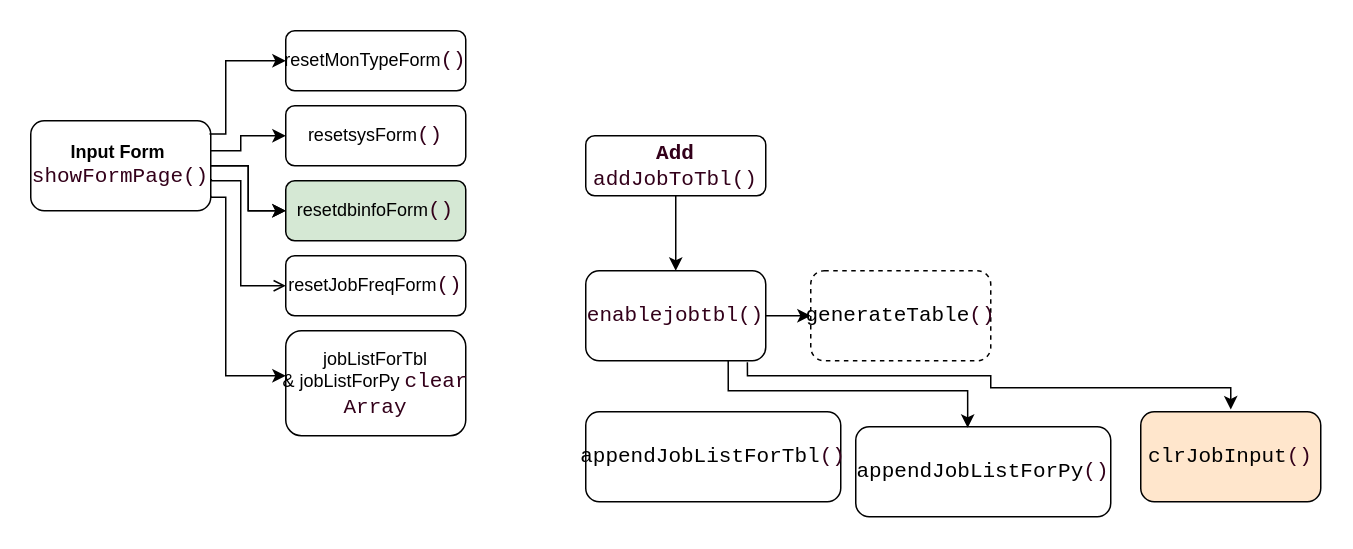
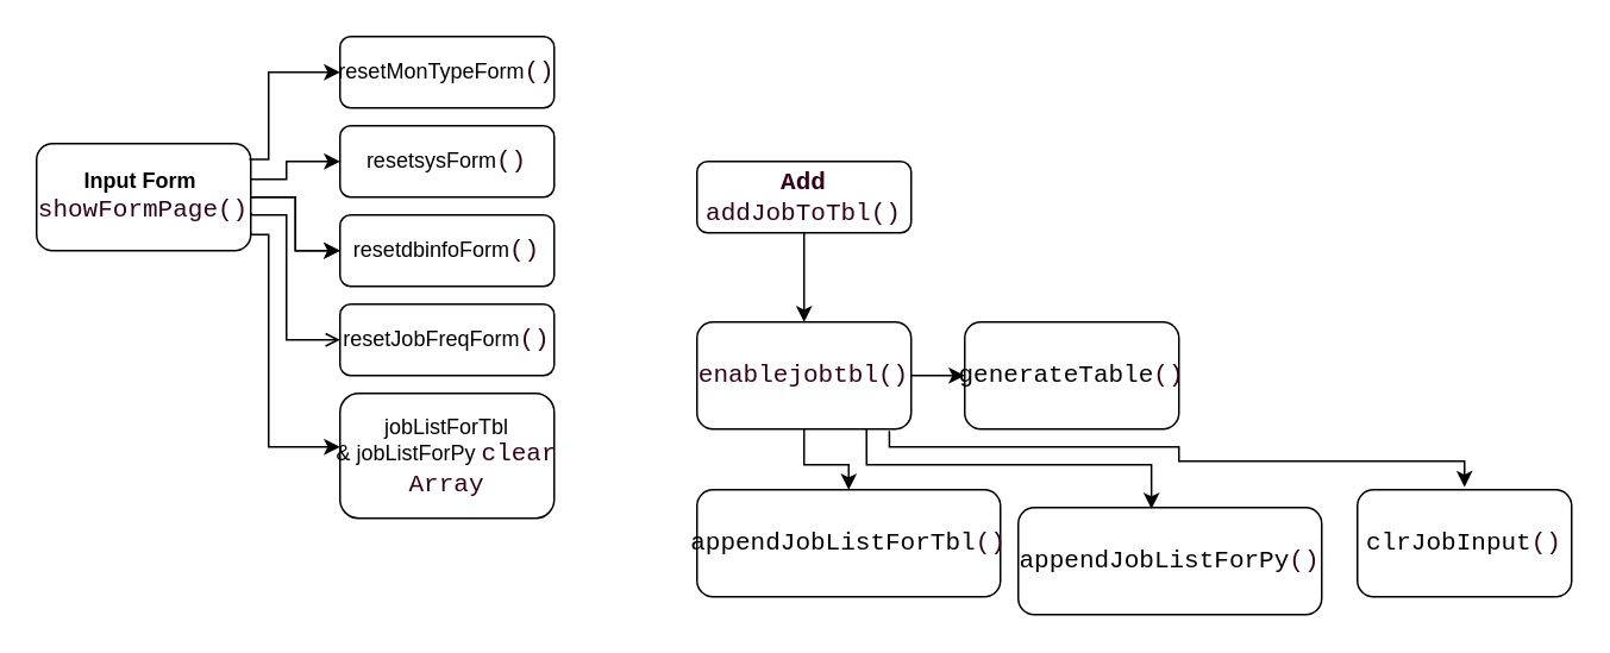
  <mxCell id="0" />
  <mxCell id="1" parent="0" />
  <mxCell id="2" value="" style="edgeStyle=orthogonalEdgeStyle;rounded=0;orthogonalLoop=1;jettySize=auto;html=1;" edge="1" parent="1" source="3" target="6"><mxGeometry relative="1" as="geometry" /></mxCell>
  <mxCell id="3" value="&lt;span style=&quot;font-family: Consolas, &amp;quot;Courier New&amp;quot;, monospace; font-size: 14px;&quot;&gt;&lt;font color=&quot;#33001a&quot;&gt;&lt;b&gt;Add&lt;/b&gt;&lt;br&gt;addJobToTbl()&lt;/font&gt;&lt;/span&gt;" style="rounded=1;whiteSpace=wrap;html=1;fontSize=12;glass=0;strokeWidth=1;shadow=0;" parent="1" vertex="1"><mxGeometry x="390" y="90" width="120" height="40" as="geometry" /></mxCell>
+ <mxCell id="4" value="" style="edgeStyle=orthogonalEdgeStyle;rounded=0;orthogonalLoop=1;jettySize=auto;html=1;" edge="1" parent="1" source="6" target="19"><mxGeometry relative="1" as="geometry"><Array as="points"><mxPoint x="450" y="260" /><mxPoint x="475" y="260" /></Array></mxGeometry></mxCell>
  <mxCell id="5" value="" style="edgeStyle=orthogonalEdgeStyle;rounded=0;orthogonalLoop=1;jettySize=auto;html=1;" edge="1" parent="1" source="6" target="22"><mxGeometry relative="1" as="geometry" /></mxCell>
  <mxCell id="6" value="&lt;div style=&quot;font-family: Consolas, &amp;quot;Courier New&amp;quot;, monospace; font-size: 14px; line-height: 19px;&quot;&gt;&lt;font color=&quot;#33001a&quot;&gt;enablejobtbl()&lt;/font&gt;&lt;/div&gt;" style="rounded=1;whiteSpace=wrap;html=1;" parent="1" vertex="1"><mxGeometry x="390" y="180" width="120" height="60" as="geometry" /></mxCell>
  <mxCell id="7" value="" style="edgeStyle=orthogonalEdgeStyle;rounded=0;orthogonalLoop=1;jettySize=auto;html=1;" edge="1" parent="1" source="9" target="12"><mxGeometry relative="1" as="geometry" /></mxCell>
  <mxCell id="8" value="" style="edgeStyle=orthogonalEdgeStyle;rounded=0;orthogonalLoop=1;jettySize=auto;html=1;" edge="1" parent="1" source="9" target="12"><mxGeometry relative="1" as="geometry" /></mxCell>
  <mxCell id="9" value="&lt;b&gt;Input Form&amp;nbsp;&lt;br&gt;&lt;/b&gt;&lt;div style=&quot;font-family: Consolas, &amp;quot;Courier New&amp;quot;, monospace; font-size: 14px; line-height: 19px;&quot;&gt;&lt;font color=&quot;#33001a&quot;&gt;showFormPage()&lt;/font&gt;&lt;/div&gt;" style="rounded=1;whiteSpace=wrap;html=1;" vertex="1" parent="1"><mxGeometry x="20" y="80" width="120" height="60" as="geometry" /></mxCell>
  <mxCell id="10" value="resetMonTypeForm&lt;span style=&quot;font-family: Consolas, &amp;quot;Courier New&amp;quot;, monospace; font-size: 14px;&quot;&gt;&lt;font color=&quot;#33001a&quot;&gt;()&lt;/font&gt;&lt;/span&gt;" style="rounded=1;whiteSpace=wrap;html=1;fontSize=12;glass=0;strokeWidth=1;shadow=0;" vertex="1" parent="1"><mxGeometry x="190" y="20" width="120" height="40" as="geometry" /></mxCell>
  <mxCell id="11" value="resetsysForm&lt;span style=&quot;font-family: Consolas, &amp;quot;Courier New&amp;quot;, monospace; font-size: 14px;&quot;&gt;&lt;font color=&quot;#33001a&quot;&gt;()&lt;/font&gt;&lt;/span&gt;" style="rounded=1;whiteSpace=wrap;html=1;fontSize=12;glass=0;strokeWidth=1;shadow=0;" vertex="1" parent="1"><mxGeometry x="190" y="70" width="120" height="40" as="geometry" /></mxCell>
- <mxCell id="12" value="resetdbinfoForm&lt;span style=&quot;font-family: Consolas, &amp;quot;Courier New&amp;quot;, monospace; font-size: 14px;&quot;&gt;&lt;font color=&quot;#33001a&quot;&gt;()&lt;/font&gt;&lt;/span&gt;" style="rounded=1;whiteSpace=wrap;html=1;fontSize=12;glass=0;strokeWidth=1;shadow=0;fillColor=#d5e8d4;" vertex="1" parent="1"><mxGeometry x="190" y="120" width="120" height="40" as="geometry" /></mxCell>
+ <mxCell id="12" value="resetdbinfoForm&lt;span style=&quot;font-family: Consolas, &amp;quot;Courier New&amp;quot;, monospace; font-size: 14px;&quot;&gt;&lt;font color=&quot;#33001a&quot;&gt;()&lt;/font&gt;&lt;/span&gt;" style="rounded=1;whiteSpace=wrap;html=1;fontSize=12;glass=0;strokeWidth=1;shadow=0;" vertex="1" parent="1"><mxGeometry x="190" y="120" width="120" height="40" as="geometry" /></mxCell>
  <mxCell id="13" value="resetJobFreqForm&lt;span style=&quot;font-family: Consolas, &amp;quot;Courier New&amp;quot;, monospace; font-size: 14px;&quot;&gt;&lt;font color=&quot;#33001a&quot;&gt;()&lt;/font&gt;&lt;/span&gt;" style="rounded=1;whiteSpace=wrap;html=1;fontSize=12;glass=0;strokeWidth=1;shadow=0;" vertex="1" parent="1"><mxGeometry x="190" y="170" width="120" height="40" as="geometry" /></mxCell>
  <mxCell id="14" value="jobListForTbl &amp;amp;&amp;nbsp;jobListForPy&amp;nbsp;&lt;span style=&quot;color: rgb(51, 0, 26); font-family: Consolas, &amp;quot;Courier New&amp;quot;, monospace; font-size: 14px; background-color: initial;&quot;&gt;clear Array&lt;/span&gt;" style="rounded=1;whiteSpace=wrap;html=1;fontSize=12;glass=0;strokeWidth=1;shadow=0;" vertex="1" parent="1"><mxGeometry x="190" y="220" width="120" height="70" as="geometry" /></mxCell>
  <mxCell id="15" value="" style="edgeStyle=orthogonalEdgeStyle;rounded=0;orthogonalLoop=1;jettySize=auto;html=1;entryX=0;entryY=0.5;entryDx=0;entryDy=0;exitX=1.003;exitY=0.647;exitDx=0;exitDy=0;exitPerimeter=0;endArrow=open;" edge="1" parent="1" source="9" target="13"><mxGeometry relative="1" as="geometry"><mxPoint x="150" y="120" as="sourcePoint" /><mxPoint x="150" y="200" as="targetPoint" /><Array as="points"><mxPoint x="140" y="120" /><mxPoint x="160" y="120" /><mxPoint x="160" y="190" /></Array></mxGeometry></mxCell>
  <mxCell id="16" value="" style="edgeStyle=orthogonalEdgeStyle;rounded=0;orthogonalLoop=1;jettySize=auto;html=1;exitX=1.003;exitY=0.647;exitDx=0;exitDy=0;exitPerimeter=0;" edge="1" parent="1"><mxGeometry relative="1" as="geometry"><mxPoint x="140" y="130" as="sourcePoint" /><mxPoint x="190" y="250" as="targetPoint" /><Array as="points"><mxPoint x="140" y="131" /><mxPoint x="150" y="131" /><mxPoint x="150" y="250" /><mxPoint x="190" y="250" /></Array></mxGeometry></mxCell>
  <mxCell id="17" value="" style="edgeStyle=orthogonalEdgeStyle;rounded=0;orthogonalLoop=1;jettySize=auto;html=1;entryX=0;entryY=0.5;entryDx=0;entryDy=0;" edge="1" parent="1"><mxGeometry relative="1" as="geometry"><mxPoint x="140" y="100" as="sourcePoint" /><mxPoint x="190" y="90" as="targetPoint" /><Array as="points"><mxPoint x="140" y="100" /><mxPoint x="160" y="100" /><mxPoint x="160" y="90" /></Array></mxGeometry></mxCell>
  <mxCell id="18" value="" style="edgeStyle=orthogonalEdgeStyle;rounded=0;orthogonalLoop=1;jettySize=auto;html=1;entryX=0;entryY=0.5;entryDx=0;entryDy=0;exitX=0.993;exitY=0.147;exitDx=0;exitDy=0;exitPerimeter=0;" edge="1" parent="1" source="9"><mxGeometry relative="1" as="geometry"><mxPoint x="150" y="90" as="sourcePoint" /><mxPoint x="190" y="40" as="targetPoint" /><Array as="points"><mxPoint x="150" y="89" /><mxPoint x="150" y="40" /></Array></mxGeometry></mxCell>
  <mxCell id="19" value="&lt;div style=&quot;font-family: Consolas, &amp;quot;Courier New&amp;quot;, monospace; font-size: 14px; line-height: 19px;&quot;&gt;appendJobListForTbl&lt;font color=&quot;#33001a&quot;&gt;()&lt;/font&gt;&lt;/div&gt;" style="rounded=1;whiteSpace=wrap;html=1;" vertex="1" parent="1"><mxGeometry x="390" y="274" width="170" height="60" as="geometry" /></mxCell>
  <mxCell id="20" value="&lt;div style=&quot;font-family: Consolas, &amp;quot;Courier New&amp;quot;, monospace; font-size: 14px; line-height: 19px;&quot;&gt;appendJobListForPy&lt;font color=&quot;#33001a&quot;&gt;()&lt;/font&gt;&lt;/div&gt;" style="rounded=1;whiteSpace=wrap;html=1;" vertex="1" parent="1"><mxGeometry x="570" y="284" width="170" height="60" as="geometry" /></mxCell>
  <mxCell id="21" value="" style="edgeStyle=orthogonalEdgeStyle;rounded=0;orthogonalLoop=1;jettySize=auto;html=1;entryX=0.439;entryY=0.012;entryDx=0;entryDy=0;entryPerimeter=0;" edge="1" parent="1" target="20"><mxGeometry relative="1" as="geometry"><mxPoint x="484.97" y="240" as="sourcePoint" /><mxPoint x="650" y="270" as="targetPoint" /><Array as="points"><mxPoint x="485" y="260" /><mxPoint x="645" y="260" /></Array></mxGeometry></mxCell>
- <mxCell id="22" value="&lt;div style=&quot;font-family: Consolas, &amp;quot;Courier New&amp;quot;, monospace; font-size: 14px; line-height: 19px;&quot;&gt;generateTable&lt;font color=&quot;#33001a&quot;&gt;()&lt;/font&gt;&lt;/div&gt;" style="rounded=1;whiteSpace=wrap;html=1;dashed=1;" vertex="1" parent="1"><mxGeometry x="540" y="180" width="120" height="60" as="geometry" /></mxCell>
- <mxCell id="23" value="&lt;div style=&quot;font-family: Consolas, &amp;quot;Courier New&amp;quot;, monospace; font-size: 14px; line-height: 19px;&quot;&gt;clrJobInput&lt;font color=&quot;#33001a&quot;&gt;()&lt;/font&gt;&lt;/div&gt;" style="rounded=1;whiteSpace=wrap;html=1;fillColor=#ffe6cc;" vertex="1" parent="1"><mxGeometry x="760" y="274" width="120" height="60" as="geometry" /></mxCell>
+ <mxCell id="22" value="&lt;div style=&quot;font-family: Consolas, &amp;quot;Courier New&amp;quot;, monospace; font-size: 14px; line-height: 19px;&quot;&gt;generateTable&lt;font color=&quot;#33001a&quot;&gt;()&lt;/font&gt;&lt;/div&gt;" style="rounded=1;whiteSpace=wrap;html=1;" vertex="1" parent="1"><mxGeometry x="540" y="180" width="120" height="60" as="geometry" /></mxCell>
+ <mxCell id="23" value="&lt;div style=&quot;font-family: Consolas, &amp;quot;Courier New&amp;quot;, monospace; font-size: 14px; line-height: 19px;&quot;&gt;clrJobInput&lt;font color=&quot;#33001a&quot;&gt;()&lt;/font&gt;&lt;/div&gt;" style="rounded=1;whiteSpace=wrap;html=1;" vertex="1" parent="1"><mxGeometry x="760" y="274" width="120" height="60" as="geometry" /></mxCell>
  <mxCell id="24" value="" style="edgeStyle=orthogonalEdgeStyle;rounded=0;orthogonalLoop=1;jettySize=auto;html=1;entryX=0.439;entryY=0.012;entryDx=0;entryDy=0;entryPerimeter=0;exitX=0.898;exitY=1.017;exitDx=0;exitDy=0;exitPerimeter=0;" edge="1" parent="1" source="6"><mxGeometry relative="1" as="geometry"><mxPoint x="660" y="237.5" as="sourcePoint" /><mxPoint x="820.03" y="272.5" as="targetPoint" /><Array as="points"><mxPoint x="498" y="250" /><mxPoint x="660" y="250" /><mxPoint x="660" y="258" /><mxPoint x="820" y="258" /></Array></mxGeometry></mxCell>
